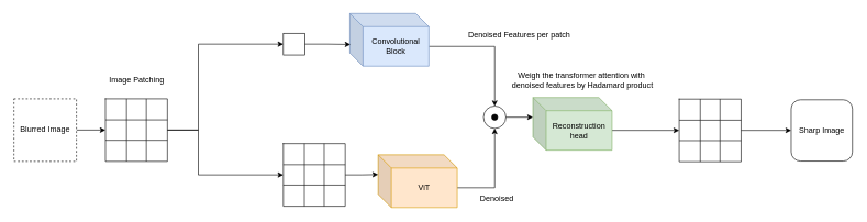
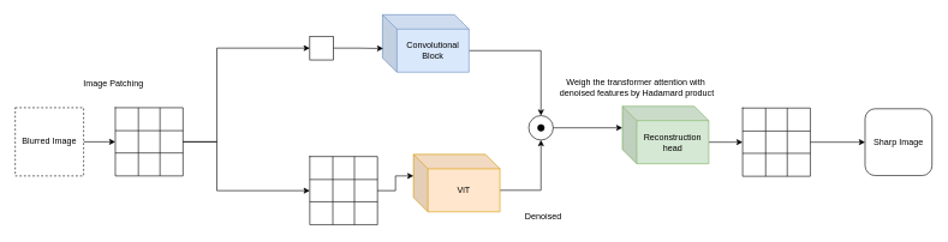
  <mxCell id="0" />
  <mxCell id="1" parent="0" />
  <mxCell id="2" style="edgeStyle=orthogonalEdgeStyle;rounded=0;orthogonalLoop=1;jettySize=auto;html=1;exitX=1;exitY=0.5;exitDx=0;exitDy=0;entryX=0;entryY=0.5;entryDx=0;entryDy=0;" edge="1" parent="1" source="3" target="9"><mxGeometry relative="1" as="geometry" /></mxCell>
  <mxCell id="3" value="Blurred Image" style="whiteSpace=wrap;html=1;aspect=fixed;dashed=1;" vertex="1" parent="1"><mxGeometry x="20" y="149.5" width="95" height="95" as="geometry" /></mxCell>
  <mxCell id="4" value="" style="shape=table;startSize=0;container=1;collapsible=0;childLayout=tableLayout;fontSize=16;" vertex="1" parent="1"><mxGeometry x="159" y="149.5" width="94" height="95" as="geometry" /></mxCell>
  <mxCell id="5" value="" style="shape=tableRow;horizontal=0;startSize=0;swimlaneHead=0;swimlaneBody=0;strokeColor=inherit;top=0;left=0;bottom=0;right=0;collapsible=0;dropTarget=0;fillColor=none;points=[[0,0.5],[1,0.5]];portConstraint=eastwest;fontSize=16;" vertex="1" parent="4"><mxGeometry width="94" height="32" as="geometry" /></mxCell>
  <mxCell id="6" value="" style="shape=partialRectangle;html=1;whiteSpace=wrap;connectable=0;strokeColor=inherit;overflow=hidden;fillColor=none;top=0;left=0;bottom=0;right=0;pointerEvents=1;fontSize=16;" vertex="1" parent="5"><mxGeometry width="32" height="32" as="geometry"><mxRectangle width="32" height="32" as="alternateBounds" /></mxGeometry></mxCell>
  <mxCell id="7" value="" style="shape=partialRectangle;html=1;whiteSpace=wrap;connectable=0;strokeColor=inherit;overflow=hidden;fillColor=none;top=0;left=0;bottom=0;right=0;pointerEvents=1;fontSize=16;" vertex="1" parent="5"><mxGeometry x="32" width="30" height="32" as="geometry"><mxRectangle width="30" height="32" as="alternateBounds" /></mxGeometry></mxCell>
  <mxCell id="8" value="" style="shape=partialRectangle;html=1;whiteSpace=wrap;connectable=0;strokeColor=inherit;overflow=hidden;fillColor=none;top=0;left=0;bottom=0;right=0;pointerEvents=1;fontSize=16;" vertex="1" parent="5"><mxGeometry x="62" width="32" height="32" as="geometry"><mxRectangle width="32" height="32" as="alternateBounds" /></mxGeometry></mxCell>
  <mxCell id="9" value="" style="shape=tableRow;horizontal=0;startSize=0;swimlaneHead=0;swimlaneBody=0;strokeColor=inherit;top=0;left=0;bottom=0;right=0;collapsible=0;dropTarget=0;fillColor=none;points=[[0,0.5],[1,0.5]];portConstraint=eastwest;fontSize=16;" vertex="1" parent="4"><mxGeometry y="32" width="94" height="31" as="geometry" /></mxCell>
  <mxCell id="10" value="" style="shape=partialRectangle;html=1;whiteSpace=wrap;connectable=0;strokeColor=inherit;overflow=hidden;fillColor=none;top=0;left=0;bottom=0;right=0;pointerEvents=1;fontSize=16;" vertex="1" parent="9"><mxGeometry width="32" height="31" as="geometry"><mxRectangle width="32" height="31" as="alternateBounds" /></mxGeometry></mxCell>
  <mxCell id="11" value="" style="shape=partialRectangle;html=1;whiteSpace=wrap;connectable=0;strokeColor=inherit;overflow=hidden;fillColor=none;top=0;left=0;bottom=0;right=0;pointerEvents=1;fontSize=16;" vertex="1" parent="9"><mxGeometry x="32" width="30" height="31" as="geometry"><mxRectangle width="30" height="31" as="alternateBounds" /></mxGeometry></mxCell>
  <mxCell id="12" value="" style="shape=partialRectangle;html=1;whiteSpace=wrap;connectable=0;strokeColor=inherit;overflow=hidden;fillColor=none;top=0;left=0;bottom=0;right=0;pointerEvents=1;fontSize=16;" vertex="1" parent="9"><mxGeometry x="62" width="32" height="31" as="geometry"><mxRectangle width="32" height="31" as="alternateBounds" /></mxGeometry></mxCell>
  <mxCell id="13" value="" style="shape=tableRow;horizontal=0;startSize=0;swimlaneHead=0;swimlaneBody=0;strokeColor=inherit;top=0;left=0;bottom=0;right=0;collapsible=0;dropTarget=0;fillColor=none;points=[[0,0.5],[1,0.5]];portConstraint=eastwest;fontSize=16;" vertex="1" parent="4"><mxGeometry y="63" width="94" height="32" as="geometry" /></mxCell>
  <mxCell id="14" value="" style="shape=partialRectangle;html=1;whiteSpace=wrap;connectable=0;strokeColor=inherit;overflow=hidden;fillColor=none;top=0;left=0;bottom=0;right=0;pointerEvents=1;fontSize=16;" vertex="1" parent="13"><mxGeometry width="32" height="32" as="geometry"><mxRectangle width="32" height="32" as="alternateBounds" /></mxGeometry></mxCell>
  <mxCell id="15" value="" style="shape=partialRectangle;html=1;whiteSpace=wrap;connectable=0;strokeColor=inherit;overflow=hidden;fillColor=none;top=0;left=0;bottom=0;right=0;pointerEvents=1;fontSize=16;" vertex="1" parent="13"><mxGeometry x="32" width="30" height="32" as="geometry"><mxRectangle width="30" height="32" as="alternateBounds" /></mxGeometry></mxCell>
  <mxCell id="16" value="" style="shape=partialRectangle;html=1;whiteSpace=wrap;connectable=0;strokeColor=inherit;overflow=hidden;fillColor=none;top=0;left=0;bottom=0;right=0;pointerEvents=1;fontSize=16;" vertex="1" parent="13"><mxGeometry x="62" width="32" height="32" as="geometry"><mxRectangle width="32" height="32" as="alternateBounds" /></mxGeometry></mxCell>
  <mxCell id="17" value="" style="whiteSpace=wrap;html=1;aspect=fixed;" vertex="1" parent="1"><mxGeometry x="429" y="50" width="33" height="33" as="geometry" /></mxCell>
  <mxCell id="18" style="edgeStyle=orthogonalEdgeStyle;rounded=0;orthogonalLoop=1;jettySize=auto;html=1;exitX=0;exitY=0;exitDx=120;exitDy=50;exitPerimeter=0;entryX=0.5;entryY=0;entryDx=0;entryDy=0;" edge="1" parent="1" source="19" target="41"><mxGeometry relative="1" as="geometry" /></mxCell>
  <mxCell id="19" value="Convolutional Block" style="shape=cube;whiteSpace=wrap;html=1;boundedLbl=1;backgroundOutline=1;darkOpacity=0.05;darkOpacity2=0.1;fillColor=#dae8fc;strokeColor=#6c8ebf;" vertex="1" parent="1"><mxGeometry x="530" y="20" width="120" height="80" as="geometry" /></mxCell>
  <mxCell id="20" value="" style="shape=table;startSize=0;container=1;collapsible=0;childLayout=tableLayout;fontSize=16;" vertex="1" parent="1"><mxGeometry x="429" y="217.5" width="94" height="95" as="geometry" /></mxCell>
  <mxCell id="21" value="" style="shape=tableRow;horizontal=0;startSize=0;swimlaneHead=0;swimlaneBody=0;strokeColor=inherit;top=0;left=0;bottom=0;right=0;collapsible=0;dropTarget=0;fillColor=none;points=[[0,0.5],[1,0.5]];portConstraint=eastwest;fontSize=16;" vertex="1" parent="20"><mxGeometry width="94" height="32" as="geometry" /></mxCell>
  <mxCell id="22" value="" style="shape=partialRectangle;html=1;whiteSpace=wrap;connectable=0;strokeColor=inherit;overflow=hidden;fillColor=none;top=0;left=0;bottom=0;right=0;pointerEvents=1;fontSize=16;" vertex="1" parent="21"><mxGeometry width="32" height="32" as="geometry"><mxRectangle width="32" height="32" as="alternateBounds" /></mxGeometry></mxCell>
  <mxCell id="23" value="" style="shape=partialRectangle;html=1;whiteSpace=wrap;connectable=0;strokeColor=inherit;overflow=hidden;fillColor=none;top=0;left=0;bottom=0;right=0;pointerEvents=1;fontSize=16;" vertex="1" parent="21"><mxGeometry x="32" width="30" height="32" as="geometry"><mxRectangle width="30" height="32" as="alternateBounds" /></mxGeometry></mxCell>
  <mxCell id="24" value="" style="shape=partialRectangle;html=1;whiteSpace=wrap;connectable=0;strokeColor=inherit;overflow=hidden;fillColor=none;top=0;left=0;bottom=0;right=0;pointerEvents=1;fontSize=16;" vertex="1" parent="21"><mxGeometry x="62" width="32" height="32" as="geometry"><mxRectangle width="32" height="32" as="alternateBounds" /></mxGeometry></mxCell>
  <mxCell id="25" value="" style="shape=tableRow;horizontal=0;startSize=0;swimlaneHead=0;swimlaneBody=0;strokeColor=inherit;top=0;left=0;bottom=0;right=0;collapsible=0;dropTarget=0;fillColor=none;points=[[0,0.5],[1,0.5]];portConstraint=eastwest;fontSize=16;" vertex="1" parent="20"><mxGeometry y="32" width="94" height="31" as="geometry" /></mxCell>
  <mxCell id="26" value="" style="shape=partialRectangle;html=1;whiteSpace=wrap;connectable=0;strokeColor=inherit;overflow=hidden;fillColor=none;top=0;left=0;bottom=0;right=0;pointerEvents=1;fontSize=16;" vertex="1" parent="25"><mxGeometry width="32" height="31" as="geometry"><mxRectangle width="32" height="31" as="alternateBounds" /></mxGeometry></mxCell>
  <mxCell id="27" value="" style="shape=partialRectangle;html=1;whiteSpace=wrap;connectable=0;strokeColor=inherit;overflow=hidden;fillColor=none;top=0;left=0;bottom=0;right=0;pointerEvents=1;fontSize=16;" vertex="1" parent="25"><mxGeometry x="32" width="30" height="31" as="geometry"><mxRectangle width="30" height="31" as="alternateBounds" /></mxGeometry></mxCell>
  <mxCell id="28" value="" style="shape=partialRectangle;html=1;whiteSpace=wrap;connectable=0;strokeColor=inherit;overflow=hidden;fillColor=none;top=0;left=0;bottom=0;right=0;pointerEvents=1;fontSize=16;" vertex="1" parent="25"><mxGeometry x="62" width="32" height="31" as="geometry"><mxRectangle width="32" height="31" as="alternateBounds" /></mxGeometry></mxCell>
  <mxCell id="29" value="" style="shape=tableRow;horizontal=0;startSize=0;swimlaneHead=0;swimlaneBody=0;strokeColor=inherit;top=0;left=0;bottom=0;right=0;collapsible=0;dropTarget=0;fillColor=none;points=[[0,0.5],[1,0.5]];portConstraint=eastwest;fontSize=16;" vertex="1" parent="20"><mxGeometry y="63" width="94" height="32" as="geometry" /></mxCell>
  <mxCell id="30" value="" style="shape=partialRectangle;html=1;whiteSpace=wrap;connectable=0;strokeColor=inherit;overflow=hidden;fillColor=none;top=0;left=0;bottom=0;right=0;pointerEvents=1;fontSize=16;" vertex="1" parent="29"><mxGeometry width="32" height="32" as="geometry"><mxRectangle width="32" height="32" as="alternateBounds" /></mxGeometry></mxCell>
  <mxCell id="31" value="" style="shape=partialRectangle;html=1;whiteSpace=wrap;connectable=0;strokeColor=inherit;overflow=hidden;fillColor=none;top=0;left=0;bottom=0;right=0;pointerEvents=1;fontSize=16;" vertex="1" parent="29"><mxGeometry x="32" width="30" height="32" as="geometry"><mxRectangle width="30" height="32" as="alternateBounds" /></mxGeometry></mxCell>
  <mxCell id="32" value="" style="shape=partialRectangle;html=1;whiteSpace=wrap;connectable=0;strokeColor=inherit;overflow=hidden;fillColor=none;top=0;left=0;bottom=0;right=0;pointerEvents=1;fontSize=16;" vertex="1" parent="29"><mxGeometry x="62" width="32" height="32" as="geometry"><mxRectangle width="32" height="32" as="alternateBounds" /></mxGeometry></mxCell>
  <mxCell id="33" style="edgeStyle=orthogonalEdgeStyle;rounded=0;orthogonalLoop=1;jettySize=auto;html=1;exitX=0;exitY=0;exitDx=120;exitDy=50;exitPerimeter=0;entryX=0.5;entryY=1;entryDx=0;entryDy=0;" edge="1" parent="1" source="34" target="41"><mxGeometry relative="1" as="geometry" /></mxCell>
- <mxCell id="34" value="ViT" style="shape=cube;whiteSpace=wrap;html=1;boundedLbl=1;backgroundOutline=1;darkOpacity=0.05;darkOpacity2=0.1;fillColor=#ffe6cc;strokeColor=#d79b00;" vertex="1" parent="1"><mxGeometry x="573" y="234.5" width="120" height="80" as="geometry" /></mxCell>
+ <mxCell id="34" value="ViT" style="shape=cube;whiteSpace=wrap;html=1;boundedLbl=1;backgroundOutline=1;darkOpacity=0.05;darkOpacity2=0.1;fillColor=#ffe6cc;strokeColor=#d79b00;" vertex="1" parent="1"><mxGeometry x="573" y="214.5" width="120" height="80" as="geometry" /></mxCell>
  <mxCell id="35" style="edgeStyle=orthogonalEdgeStyle;rounded=0;orthogonalLoop=1;jettySize=auto;html=1;exitX=0;exitY=0;exitDx=120;exitDy=50;exitPerimeter=0;entryX=0;entryY=0.5;entryDx=0;entryDy=0;" edge="1" parent="1" source="36" target="53"><mxGeometry relative="1" as="geometry" /></mxCell>
- <mxCell id="36" value="Reconstruction head" style="shape=cube;whiteSpace=wrap;html=1;boundedLbl=1;backgroundOutline=1;darkOpacity=0.05;darkOpacity2=0.1;fillColor=#d5e8d4;strokeColor=#82b366;" vertex="1" parent="1"><mxGeometry x="808" y="147.5" width="120" height="80" as="geometry" /></mxCell>
+ <mxCell id="36" value="Reconstruction head" style="shape=cube;whiteSpace=wrap;html=1;boundedLbl=1;backgroundOutline=1;darkOpacity=0.05;darkOpacity2=0.1;fillColor=#d5e8d4;strokeColor=#82b366;" vertex="1" parent="1"><mxGeometry x="863" y="147.5" width="120" height="80" as="geometry" /></mxCell>
  <mxCell id="37" value="Sharp Image" style="whiteSpace=wrap;html=1;aspect=fixed;rounded=1;" vertex="1" parent="1"><mxGeometry x="1200" y="151" width="93" height="93" as="geometry" /></mxCell>
  <mxCell id="38" style="edgeStyle=orthogonalEdgeStyle;rounded=0;orthogonalLoop=1;jettySize=auto;html=1;exitX=1;exitY=0.5;exitDx=0;exitDy=0;entryX=0;entryY=0.5;entryDx=0;entryDy=0;" edge="1" parent="1" source="9" target="17"><mxGeometry relative="1" as="geometry"><Array as="points"><mxPoint x="300" y="197" /><mxPoint x="300" y="67" /></Array></mxGeometry></mxCell>
  <mxCell id="39" style="edgeStyle=orthogonalEdgeStyle;rounded=0;orthogonalLoop=1;jettySize=auto;html=1;exitX=1;exitY=0.5;exitDx=0;exitDy=0;entryX=0;entryY=0.5;entryDx=0;entryDy=0;" edge="1" parent="1" source="9" target="25"><mxGeometry relative="1" as="geometry"><Array as="points"><mxPoint x="300" y="197" /><mxPoint x="300" y="265" /></Array></mxGeometry></mxCell>
  <mxCell id="40" style="edgeStyle=orthogonalEdgeStyle;rounded=0;orthogonalLoop=1;jettySize=auto;html=1;exitX=1;exitY=0.5;exitDx=0;exitDy=0;entryX=0;entryY=0;entryDx=0;entryDy=30;entryPerimeter=0;" edge="1" parent="1" source="25" target="34"><mxGeometry relative="1" as="geometry" /></mxCell>
  <mxCell id="41" value="" style="ellipse;whiteSpace=wrap;html=1;aspect=fixed;" vertex="1" parent="1"><mxGeometry x="733" y="160.5" width="34" height="34" as="geometry" /></mxCell>
  <mxCell id="42" value="" style="ellipse;whiteSpace=wrap;html=1;aspect=fixed;fillColor=light-dark(#050505, #ededed);" vertex="1" parent="1"><mxGeometry x="745.5" y="173" width="9" height="9" as="geometry" /></mxCell>
  <mxCell id="43" style="edgeStyle=orthogonalEdgeStyle;rounded=0;orthogonalLoop=1;jettySize=auto;html=1;exitX=1;exitY=0.5;exitDx=0;exitDy=0;entryX=0;entryY=0;entryDx=0;entryDy=30;entryPerimeter=0;" edge="1" parent="1" source="41" target="36"><mxGeometry relative="1" as="geometry" /></mxCell>
- <mxCell id="44" value="Denoised Features per patch" style="text;html=1;align=center;verticalAlign=middle;resizable=0;points=[];autosize=1;strokeColor=none;fillColor=none;" vertex="1" parent="1"><mxGeometry x="700" y="39" width="173" height="26" as="geometry" /></mxCell>
  <mxCell id="45" value="Denoised" style="text;html=1;align=center;verticalAlign=middle;resizable=0;points=[];autosize=1;strokeColor=none;fillColor=none;" vertex="1" parent="1"><mxGeometry x="720" y="288.5" width="65" height="26" as="geometry" /></mxCell>
  <mxCell id="46" value="Weigh the transformer attention with&amp;nbsp;&lt;div&gt;denoised features by Hadamard product&lt;/div&gt;" style="text;html=1;align=center;verticalAlign=middle;resizable=0;points=[];autosize=1;strokeColor=none;fillColor=none;" vertex="1" parent="1"><mxGeometry x="767" y="100" width="232" height="41" as="geometry" /></mxCell>
  <mxCell id="47" style="edgeStyle=orthogonalEdgeStyle;rounded=0;orthogonalLoop=1;jettySize=auto;html=1;exitX=1;exitY=0.5;exitDx=0;exitDy=0;entryX=0.008;entryY=0.588;entryDx=0;entryDy=0;entryPerimeter=0;" edge="1" parent="1" source="17" target="19"><mxGeometry relative="1" as="geometry" /></mxCell>
  <mxCell id="48" value="" style="shape=table;startSize=0;container=1;collapsible=0;childLayout=tableLayout;fontSize=16;" vertex="1" parent="1"><mxGeometry x="1030" y="150" width="94" height="95" as="geometry" /></mxCell>
  <mxCell id="49" value="" style="shape=tableRow;horizontal=0;startSize=0;swimlaneHead=0;swimlaneBody=0;strokeColor=inherit;top=0;left=0;bottom=0;right=0;collapsible=0;dropTarget=0;fillColor=none;points=[[0,0.5],[1,0.5]];portConstraint=eastwest;fontSize=16;" vertex="1" parent="48"><mxGeometry width="94" height="32" as="geometry" /></mxCell>
  <mxCell id="50" value="" style="shape=partialRectangle;html=1;whiteSpace=wrap;connectable=0;strokeColor=inherit;overflow=hidden;fillColor=none;top=0;left=0;bottom=0;right=0;pointerEvents=1;fontSize=16;" vertex="1" parent="49"><mxGeometry width="32" height="32" as="geometry"><mxRectangle width="32" height="32" as="alternateBounds" /></mxGeometry></mxCell>
  <mxCell id="51" value="" style="shape=partialRectangle;html=1;whiteSpace=wrap;connectable=0;strokeColor=inherit;overflow=hidden;fillColor=none;top=0;left=0;bottom=0;right=0;pointerEvents=1;fontSize=16;" vertex="1" parent="49"><mxGeometry x="32" width="30" height="32" as="geometry"><mxRectangle width="30" height="32" as="alternateBounds" /></mxGeometry></mxCell>
  <mxCell id="52" value="" style="shape=partialRectangle;html=1;whiteSpace=wrap;connectable=0;strokeColor=inherit;overflow=hidden;fillColor=none;top=0;left=0;bottom=0;right=0;pointerEvents=1;fontSize=16;" vertex="1" parent="49"><mxGeometry x="62" width="32" height="32" as="geometry"><mxRectangle width="32" height="32" as="alternateBounds" /></mxGeometry></mxCell>
  <mxCell id="53" value="" style="shape=tableRow;horizontal=0;startSize=0;swimlaneHead=0;swimlaneBody=0;strokeColor=inherit;top=0;left=0;bottom=0;right=0;collapsible=0;dropTarget=0;fillColor=none;points=[[0,0.5],[1,0.5]];portConstraint=eastwest;fontSize=16;" vertex="1" parent="48"><mxGeometry y="32" width="94" height="31" as="geometry" /></mxCell>
  <mxCell id="54" value="" style="shape=partialRectangle;html=1;whiteSpace=wrap;connectable=0;strokeColor=inherit;overflow=hidden;fillColor=none;top=0;left=0;bottom=0;right=0;pointerEvents=1;fontSize=16;" vertex="1" parent="53"><mxGeometry width="32" height="31" as="geometry"><mxRectangle width="32" height="31" as="alternateBounds" /></mxGeometry></mxCell>
  <mxCell id="55" value="" style="shape=partialRectangle;html=1;whiteSpace=wrap;connectable=0;strokeColor=inherit;overflow=hidden;fillColor=none;top=0;left=0;bottom=0;right=0;pointerEvents=1;fontSize=16;" vertex="1" parent="53"><mxGeometry x="32" width="30" height="31" as="geometry"><mxRectangle width="30" height="31" as="alternateBounds" /></mxGeometry></mxCell>
  <mxCell id="56" value="" style="shape=partialRectangle;html=1;whiteSpace=wrap;connectable=0;strokeColor=inherit;overflow=hidden;fillColor=none;top=0;left=0;bottom=0;right=0;pointerEvents=1;fontSize=16;" vertex="1" parent="53"><mxGeometry x="62" width="32" height="31" as="geometry"><mxRectangle width="32" height="31" as="alternateBounds" /></mxGeometry></mxCell>
  <mxCell id="57" value="" style="shape=tableRow;horizontal=0;startSize=0;swimlaneHead=0;swimlaneBody=0;strokeColor=inherit;top=0;left=0;bottom=0;right=0;collapsible=0;dropTarget=0;fillColor=none;points=[[0,0.5],[1,0.5]];portConstraint=eastwest;fontSize=16;" vertex="1" parent="48"><mxGeometry y="63" width="94" height="32" as="geometry" /></mxCell>
  <mxCell id="58" value="" style="shape=partialRectangle;html=1;whiteSpace=wrap;connectable=0;strokeColor=inherit;overflow=hidden;fillColor=none;top=0;left=0;bottom=0;right=0;pointerEvents=1;fontSize=16;" vertex="1" parent="57"><mxGeometry width="32" height="32" as="geometry"><mxRectangle width="32" height="32" as="alternateBounds" /></mxGeometry></mxCell>
  <mxCell id="59" value="" style="shape=partialRectangle;html=1;whiteSpace=wrap;connectable=0;strokeColor=inherit;overflow=hidden;fillColor=none;top=0;left=0;bottom=0;right=0;pointerEvents=1;fontSize=16;" vertex="1" parent="57"><mxGeometry x="32" width="30" height="32" as="geometry"><mxRectangle width="30" height="32" as="alternateBounds" /></mxGeometry></mxCell>
  <mxCell id="60" value="" style="shape=partialRectangle;html=1;whiteSpace=wrap;connectable=0;strokeColor=inherit;overflow=hidden;fillColor=none;top=0;left=0;bottom=0;right=0;pointerEvents=1;fontSize=16;" vertex="1" parent="57"><mxGeometry x="62" width="32" height="32" as="geometry"><mxRectangle width="32" height="32" as="alternateBounds" /></mxGeometry></mxCell>
  <mxCell id="61" style="edgeStyle=orthogonalEdgeStyle;rounded=0;orthogonalLoop=1;jettySize=auto;html=1;exitX=1;exitY=0.5;exitDx=0;exitDy=0;entryX=0;entryY=0.5;entryDx=0;entryDy=0;" edge="1" parent="1" source="53" target="37"><mxGeometry relative="1" as="geometry" /></mxCell>
- <mxCell id="62" value="Image Patching" style="text;html=1;align=center;verticalAlign=middle;resizable=0;points=[];autosize=1;strokeColor=none;fillColor=none;" vertex="1" parent="1"><mxGeometry x="151" y="105.5" width="110" height="30" as="geometry" /></mxCell>
+ <mxCell id="62" value="Image Patching" style="text;html=1;align=center;verticalAlign=middle;resizable=0;points=[];autosize=1;strokeColor=none;fillColor=none;" vertex="1" parent="1"><mxGeometry x="101" y="100.5" width="110" height="30" as="geometry" /></mxCell>
